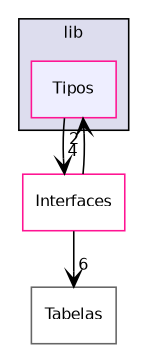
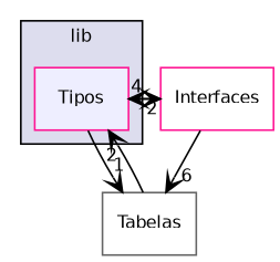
  digraph {
    compound=true
    node [color=deeppink fontname=Helvetica fontsize=10 shape=box]
    edge [arrowhead=vee headlabel=2 labeldistance=1.5 labelfontname=Helvetica labelfontsize=10]
    n1 [fillcolor="#eeeeff" label=Tipos pencolor=black style=filled]
    n2 [label=Interfaces]
    n3 [color=gray40 label=Tabelas]
    subgraph cluster_1 {
      bgcolor="#ddddee"
      fontname=Helvetica
      fontsize=10
      label=lib
      pencolor=black
      n1
    }
    n1 -> n2 [headlabel=4]
+   n1 -> n3 [headlabel=1]
    n2 -> n1
    n2 -> n3 [headlabel=6]
+   n3 -> n1
  }
